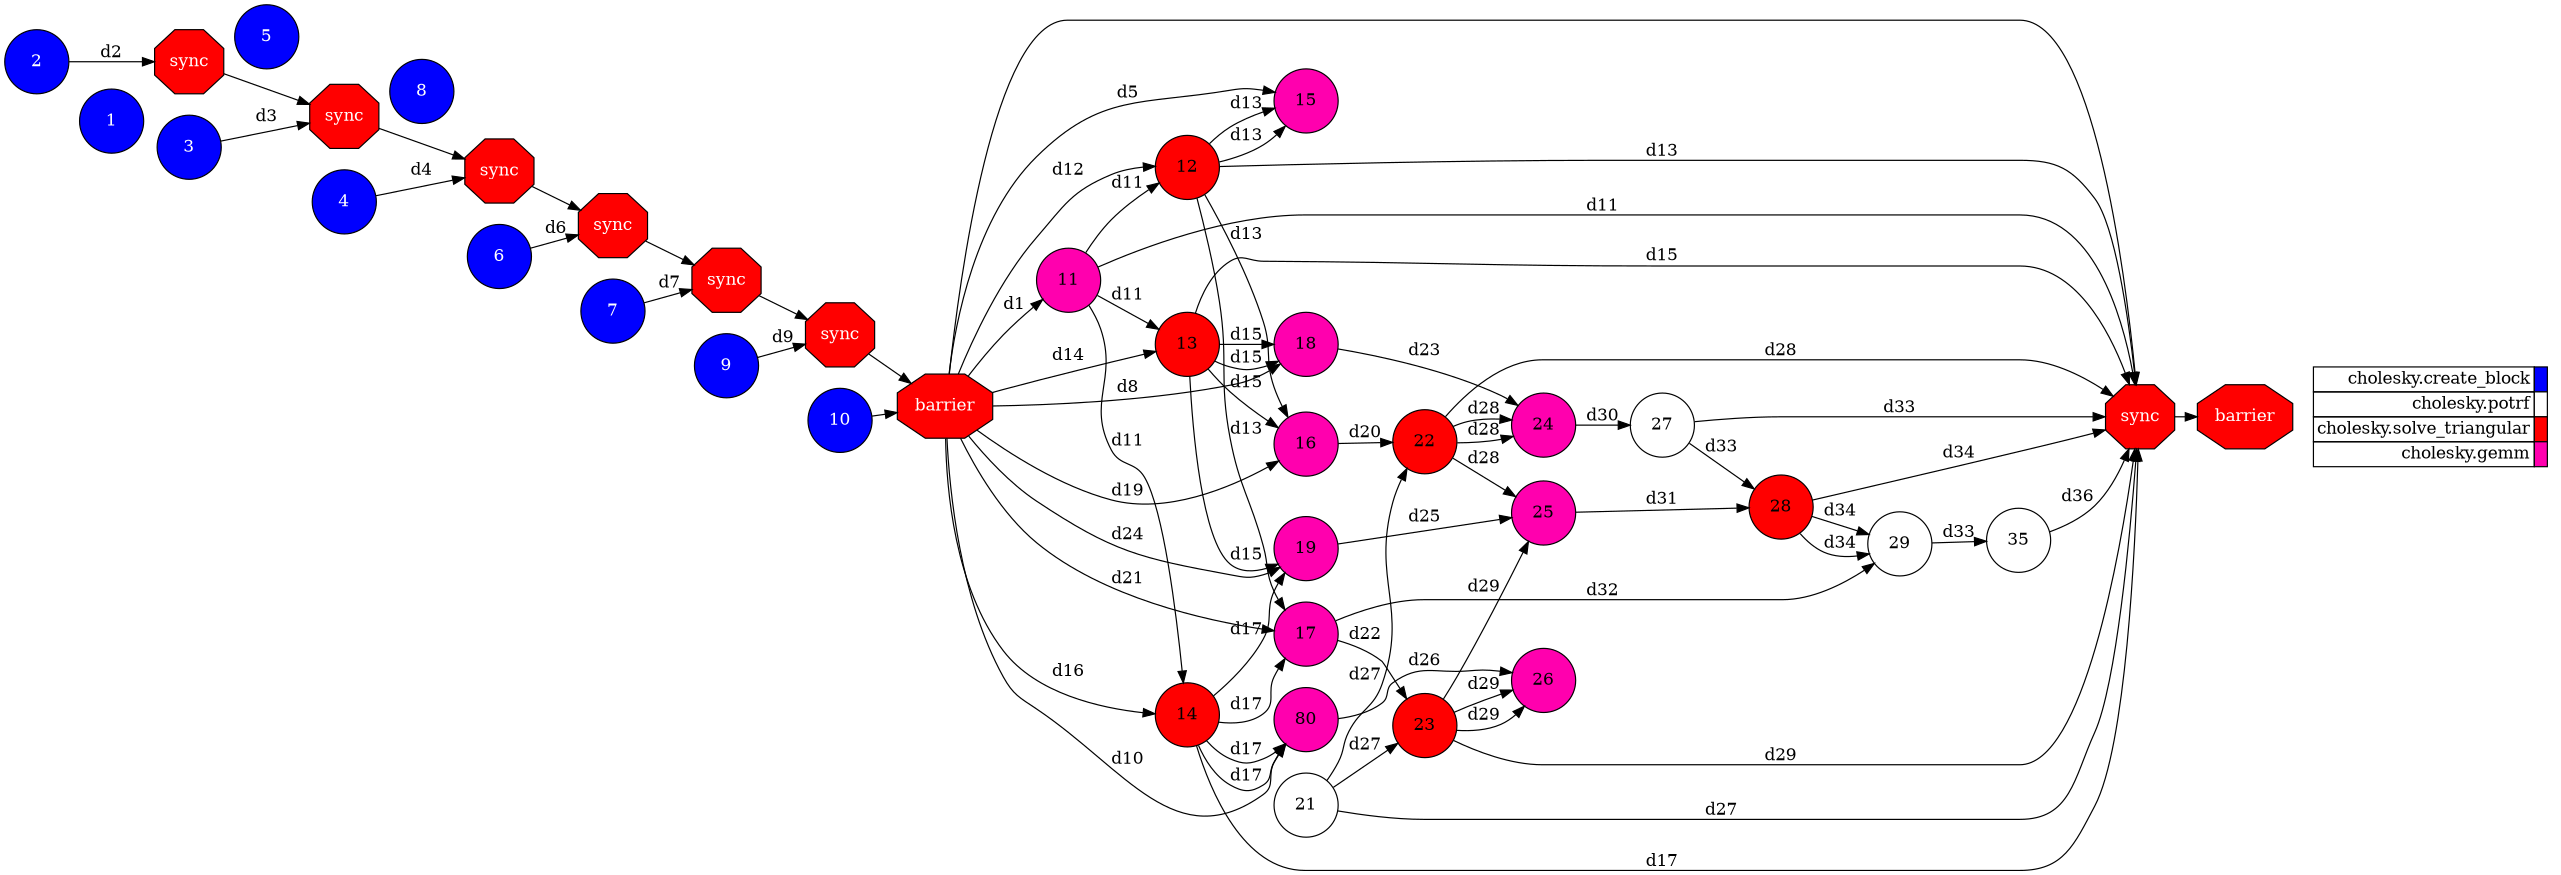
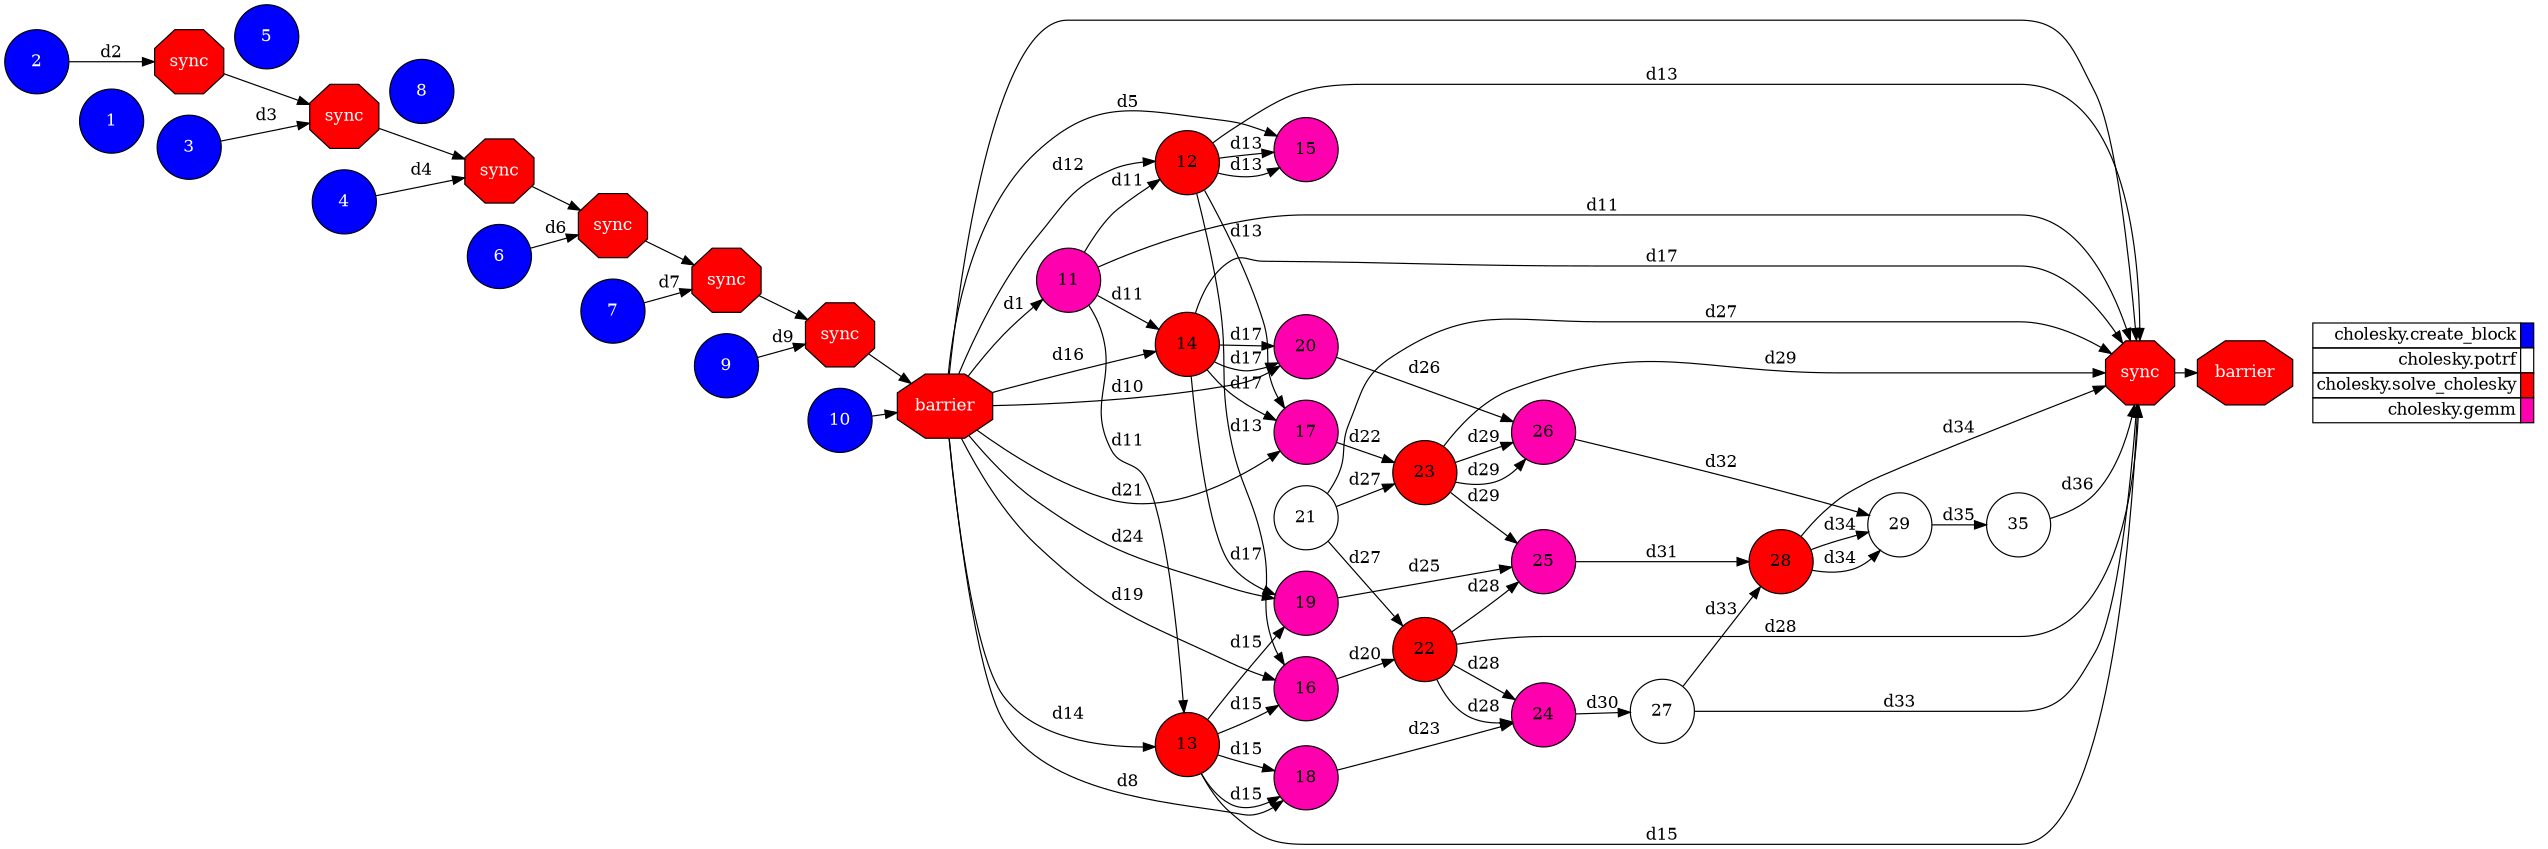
  digraph {
    fontname="DejaVu Serif"
    labeljust=l
    rankdir=LR
    node [fillcolor="#ff0000" fontcolor="#000000" fontname="DejaVu Serif" shape=circle style=filled]
    edge [fontname="DejaVu Serif"]
    1 [fillcolor="#0000ff" fontcolor="#ffffff" height=0.75]
    2 [fillcolor="#0000ff" fontcolor="#ffffff" height=0.75]
    n3 [fontcolor="#FFFFFF" height=0.75 label=sync shape=octagon]
    n4 [fontcolor="#FFFFFF" height=0.75 label=sync shape=octagon]
    3 [fillcolor="#0000ff" fontcolor="#ffffff" height=0.75]
    n6 [fontcolor="#FFFFFF" height=0.75 label=sync shape=octagon]
    4 [fillcolor="#0000ff" fontcolor="#ffffff" height=0.75]
    n8 [fontcolor="#FFFFFF" height=0.75 label=sync shape=octagon]
    5 [fillcolor="#0000ff" fontcolor="#ffffff" height=0.75]
    6 [fillcolor="#0000ff" fontcolor="#ffffff" height=0.75]
    n11 [fontcolor="#FFFFFF" height=0.75 label=sync shape=octagon]
    7 [fillcolor="#0000ff" fontcolor="#ffffff" height=0.75]
    n13 [fontcolor="#FFFFFF" height=0.75 label=sync shape=octagon]
    8 [fillcolor="#0000ff" fontcolor="#ffffff" height=0.75]
    9 [fillcolor="#0000ff" fontcolor="#ffffff" height=0.75]
    n16 [fontcolor="#FFFFFF" height=0.75 label=barrier shape=octagon]
    10 [fillcolor="#0000ff" fontcolor="#ffffff" height=0.75]
    11 [fillcolor="#ff00ae" height=0.75]
    12 [height=0.75]
    13 [height=0.75]
    14 [height=0.75]
    15 [fillcolor="#ff00ae" height=0.75]
    16 [fillcolor="#ff00ae" height=0.75]
    17 [fillcolor="#ff00ae" height=0.75]
    18 [fillcolor="#ff00ae" height=0.75]
    19 [fillcolor="#ff00ae" height=0.75]
-   20 [fillcolor="#ff00ae" height=0.75 label=80]
+   20 [fillcolor="#ff00ae" height=0.75]
    n28 [fontcolor="#FFFFFF" height=0.75 label=sync shape=octagon]
    21 [fillcolor="#ffffff" height=0.75]
    22 [height=0.75]
    23 [height=0.75]
    24 [fillcolor="#ff00ae" height=0.75]
    25 [fillcolor="#ff00ae" height=0.75]
    26 [fillcolor="#ff00ae" height=0.75]
    27 [fillcolor="#ffffff" height=0.75]
    28 [height=0.75]
    29 [fillcolor="#ffffff" height=0.75]
    n38 [fillcolor="#ffffff" height=0.75 label=35]
    n39 [fontcolor="#FFFFFF" height=0.75 label=barrier shape=octagon]
-   n40 [height=0.75 label=<       <table border="0" cellpadding="2" cellspacing="0" cellborder="1"> <tr> <td align="right">cholesky.create_block</td> <td bgcolor="#0000ff">&nbsp;</td> </tr> <tr> <td align="right">cholesky.potrf</td> <td bgcolor="#ffffff">&nbsp;</td> </tr> <tr> <td align="right">cholesky.solve_triangular</td> <td bgcolor="#ff0000">&nbsp;</td> </tr> <tr> <td align="right">cholesky.gemm</td> <td bgcolor="#ff00ae">&nbsp;</td> </tr>       </table>     > shape=plaintext fillcolor="" fontcolor="" style=""]
+   n40 [height=0.75 label=<       <table border="0" cellpadding="2" cellspacing="0" cellborder="1"> <tr> <td align="right">cholesky.create_block</td> <td bgcolor="#0000ff">&nbsp;</td> </tr> <tr> <td align="right">cholesky.potrf</td> <td bgcolor="#ffffff">&nbsp;</td> </tr> <tr> <td align="right">cholesky.solve_cholesky</td> <td bgcolor="#ff0000">&nbsp;</td> </tr> <tr> <td align="right">cholesky.gemm</td> <td bgcolor="#ff00ae">&nbsp;</td> </tr>       </table>     > shape=plaintext fillcolor="" fontcolor="" style=""]
    subgraph sub_1 {
      ranksep=0.20
      1
      2
      n3
      n4
      3
      n6
      4
      n8
      5
      6
      n11
      7
      n13
      8
      9
      n16
      10
      11
      12
      13
      14
      15
      16
      17
      18
      19
      20
      n28
      21
      22
      23
      24
      25
      26
      27
      28
      29
      n38
      n39
    }
    subgraph sub_2 {
      label=Legend
      rank=sink
      ranksep=0.20
      n40
    }
    2 -> n3 [label=d2]
    n3 -> n4
    n4 -> n6
    3 -> n4 [label=d3]
    n6 -> n8
    4 -> n6 [label=d4]
    n8 -> n11
    6 -> n8 [label=d6]
    n11 -> n13
    7 -> n11 [label=d7]
    n13 -> n16
    9 -> n13 [label=d9]
    n16 -> 11 [label=d1]
    n16 -> 12 [label=d12]
    n16 -> 13 [label=d14]
    n16 -> 14 [label=d16]
    n16 -> 15 [label=d5]
    n16 -> 16 [label=d19]
    n16 -> 17 [label=d21]
    n16 -> 18 [label=d8]
    n16 -> 19 [label=d24]
    n16 -> 20 [label=d10]
    n16 -> n28
    10 -> n16
    11 -> 12 [label=d11]
    11 -> 13 [label=d11]
    11 -> 14 [label=d11]
    11 -> n28 [label=d11]
    12 -> 15 [label=d13]
    12 -> 15 [label=d13]
    12 -> 16 [label=d13]
    12 -> 17 [label=d13]
    12 -> n28 [label=d13]
    13 -> 16 [label=d15]
    13 -> 18 [label=d15]
    13 -> 18 [label=d15]
    13 -> 19 [label=d15]
    13 -> n28 [label=d15]
    14 -> 17 [label=d17]
    14 -> 19 [label=d17]
    14 -> 20 [label=d17]
    14 -> 20 [label=d17]
    14 -> n28 [label=d17]
    16 -> 22 [label=d20]
    17 -> 23 [label=d22]
    18 -> 24 [label=d23]
    19 -> 25 [label=d25]
    20 -> 26 [label=d26]
    n28 -> n39
    21 -> n28 [label=d27]
    21 -> 22 [label=d27]
    21 -> 23 [label=d27]
    22 -> n28 [label=d28]
    22 -> 24 [label=d28]
    22 -> 24 [label=d28]
    22 -> 25 [label=d28]
    23 -> n28 [label=d29]
    23 -> 25 [label=d29]
    23 -> 26 [label=d29]
    23 -> 26 [label=d29]
    24 -> 27 [label=d30]
    25 -> 28 [label=d31]
-   17 -> 29 [label=d32]
+   26 -> 29 [label=d32]
    27 -> n28 [label=d33]
    27 -> 28 [label=d33]
    28 -> n28 [label=d34]
    28 -> 29 [label=d34]
    28 -> 29 [label=d34]
-   29 -> n38 [label=d33]
+   29 -> n38 [label=d35]
    n38 -> n28 [label=d36]
  }
